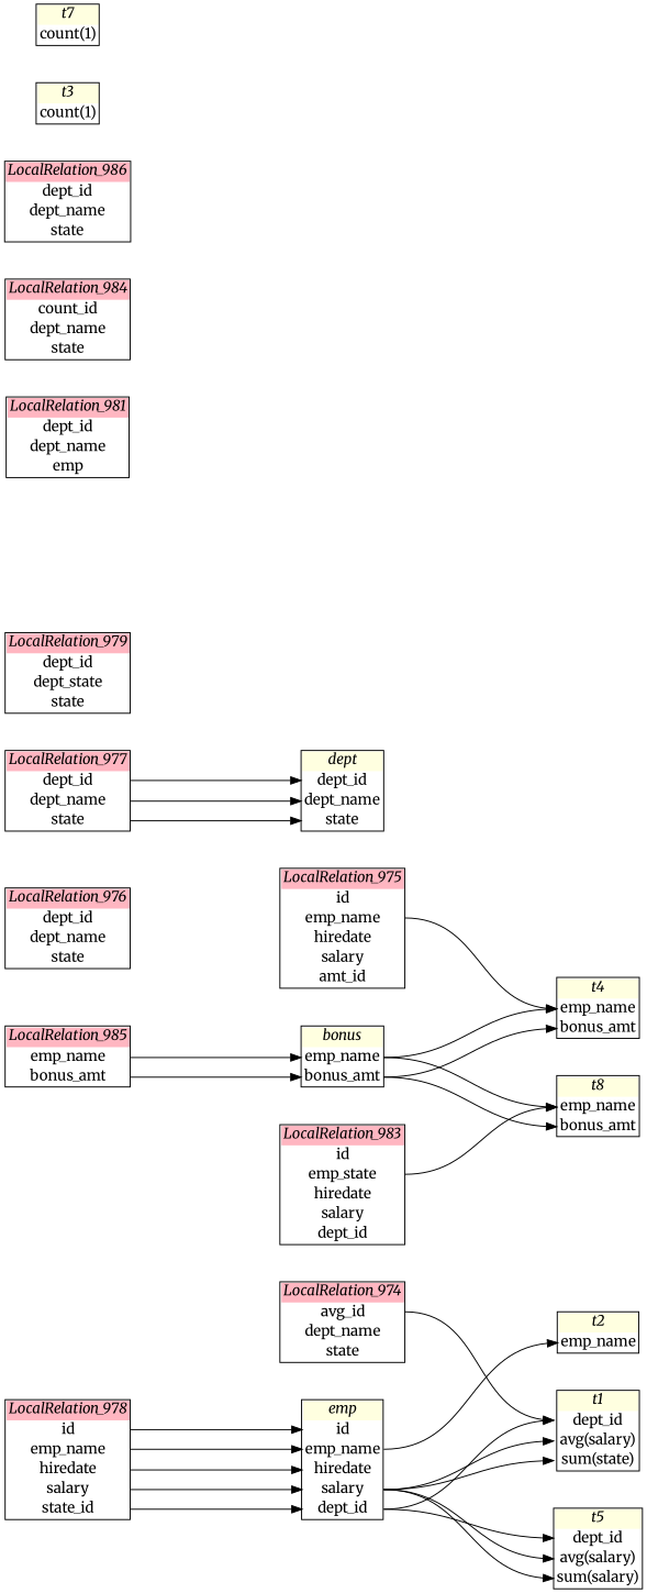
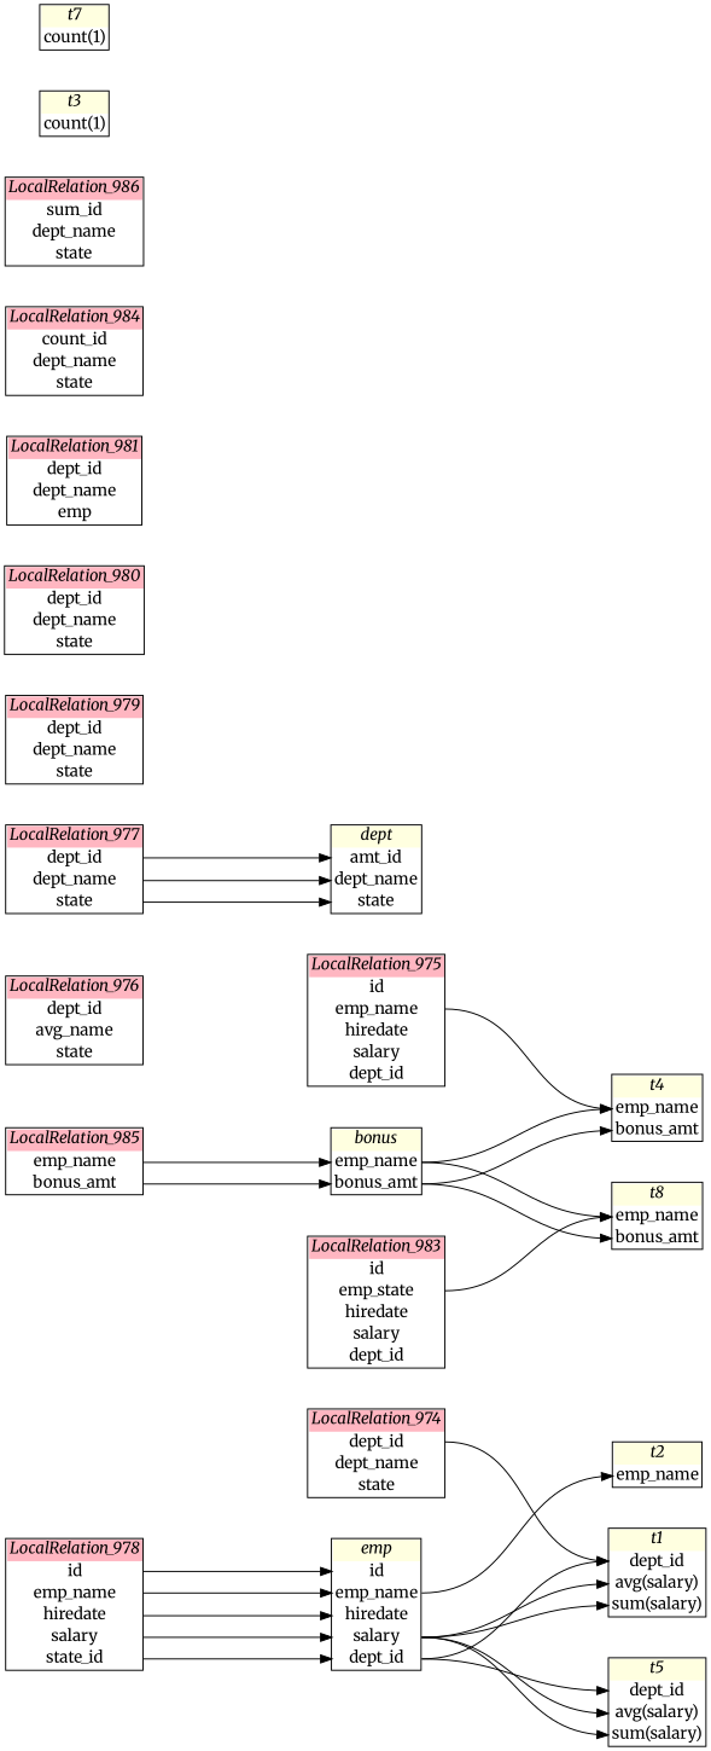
  digraph {
    fontname=Merriweather
    nodesep=0.5
    rankdir=LR
    ranksep=2
    node [fontname=Merriweather shape=plain]
    edge [fontname=Merriweather headport=0 tailport=1]
-   n1 [label=< <table border="1" cellborder="0" cellspacing="0">   <tr><td bgcolor="lightpink"><i>LocalRelation_974</i></td></tr>   <tr><td port="0">avg_id</td></tr> <tr><td port="1">dept_name</td></tr> <tr><td port="2">state</td></tr> </table>>]
-   n2 [label=< <table border="1" cellborder="0" cellspacing="0">   <tr><td bgcolor="lightyellow"><i>t1</i></td></tr>   <tr><td port="0">dept_id</td></tr> <tr><td port="1">avg(salary)</td></tr> <tr><td port="2">sum(state)</td></tr> </table>>]
-   n3 [label=< <table border="1" cellborder="0" cellspacing="0">   <tr><td bgcolor="lightpink"><i>LocalRelation_975</i></td></tr>   <tr><td port="0">id</td></tr> <tr><td port="1">emp_name</td></tr> <tr><td port="2">hiredate</td></tr> <tr><td port="3">salary</td></tr> <tr><td port="4">amt_id</td></tr> </table>>]
+   n1 [label=< <table border="1" cellborder="0" cellspacing="0">   <tr><td bgcolor="lightpink"><i>LocalRelation_974</i></td></tr>   <tr><td port="0">dept_id</td></tr> <tr><td port="1">dept_name</td></tr> <tr><td port="2">state</td></tr> </table>>]
+   n2 [label=< <table border="1" cellborder="0" cellspacing="0">   <tr><td bgcolor="lightyellow"><i>t1</i></td></tr>   <tr><td port="0">dept_id</td></tr> <tr><td port="1">avg(salary)</td></tr> <tr><td port="2">sum(salary)</td></tr> </table>>]
+   n3 [label=< <table border="1" cellborder="0" cellspacing="0">   <tr><td bgcolor="lightpink"><i>LocalRelation_975</i></td></tr>   <tr><td port="0">id</td></tr> <tr><td port="1">emp_name</td></tr> <tr><td port="2">hiredate</td></tr> <tr><td port="3">salary</td></tr> <tr><td port="4">dept_id</td></tr> </table>>]
    n4 [label=< <table border="1" cellborder="0" cellspacing="0">   <tr><td bgcolor="lightyellow"><i>t4</i></td></tr>   <tr><td port="0">emp_name</td></tr> <tr><td port="1">bonus_amt</td></tr> </table>>]
-   n5 [label=< <table border="1" cellborder="0" cellspacing="0">   <tr><td bgcolor="lightpink"><i>LocalRelation_976</i></td></tr>   <tr><td port="0">dept_id</td></tr> <tr><td port="1">dept_name</td></tr> <tr><td port="2">state</td></tr> </table>>]
+   n5 [label=< <table border="1" cellborder="0" cellspacing="0">   <tr><td bgcolor="lightpink"><i>LocalRelation_976</i></td></tr>   <tr><td port="0">dept_id</td></tr> <tr><td port="1">avg_name</td></tr> <tr><td port="2">state</td></tr> </table>>]
    n6 [label=< <table border="1" cellborder="0" cellspacing="0">   <tr><td bgcolor="lightpink"><i>LocalRelation_977</i></td></tr>   <tr><td port="0">dept_id</td></tr> <tr><td port="1">dept_name</td></tr> <tr><td port="2">state</td></tr> </table>>]
-   n7 [label=< <table border="1" cellborder="0" cellspacing="0">   <tr><td bgcolor="lightyellow"><i>dept</i></td></tr>   <tr><td port="0">dept_id</td></tr> <tr><td port="1">dept_name</td></tr> <tr><td port="2">state</td></tr> </table>>]
+   n7 [label=< <table border="1" cellborder="0" cellspacing="0">   <tr><td bgcolor="lightyellow"><i>dept</i></td></tr>   <tr><td port="0">amt_id</td></tr> <tr><td port="1">dept_name</td></tr> <tr><td port="2">state</td></tr> </table>>]
    n8 [label=< <table border="1" cellborder="0" cellspacing="0">   <tr><td bgcolor="lightpink"><i>LocalRelation_978</i></td></tr>   <tr><td port="0">id</td></tr> <tr><td port="1">emp_name</td></tr> <tr><td port="2">hiredate</td></tr> <tr><td port="3">salary</td></tr> <tr><td port="4">state_id</td></tr> </table>>]
    n9 [label=< <table border="1" cellborder="0" cellspacing="0">   <tr><td bgcolor="lightyellow"><i>emp</i></td></tr>   <tr><td port="0">id</td></tr> <tr><td port="1">emp_name</td></tr> <tr><td port="2">hiredate</td></tr> <tr><td port="3">salary</td></tr> <tr><td port="4">dept_id</td></tr> </table>>]
    n10 [label=< <table border="1" cellborder="0" cellspacing="0">   <tr><td bgcolor="lightyellow"><i>t5</i></td></tr>   <tr><td port="0">dept_id</td></tr> <tr><td port="1">avg(salary)</td></tr> <tr><td port="2">sum(salary)</td></tr> </table>>]
    n11 [label=< <table border="1" cellborder="0" cellspacing="0">   <tr><td bgcolor="lightyellow"><i>t2</i></td></tr>   <tr><td port="0">emp_name</td></tr> </table>>]
-   n12 [label=< <table border="1" cellborder="0" cellspacing="0">   <tr><td bgcolor="lightpink"><i>LocalRelation_979</i></td></tr>   <tr><td port="0">dept_id</td></tr> <tr><td port="1">dept_state</td></tr> <tr><td port="2">state</td></tr> </table>>]
+   n12 [label=< <table border="1" cellborder="0" cellspacing="0">   <tr><td bgcolor="lightpink"><i>LocalRelation_979</i></td></tr>   <tr><td port="0">dept_id</td></tr> <tr><td port="1">dept_name</td></tr> <tr><td port="2">state</td></tr> </table>>]
+   n13 [label=< <table border="1" cellborder="0" cellspacing="0">   <tr><td bgcolor="lightpink"><i>LocalRelation_980</i></td></tr>   <tr><td port="0">dept_id</td></tr> <tr><td port="1">dept_name</td></tr> <tr><td port="2">state</td></tr> </table>>]
    n14 [label=< <table border="1" cellborder="0" cellspacing="0">   <tr><td bgcolor="lightpink"><i>LocalRelation_981</i></td></tr>   <tr><td port="0">dept_id</td></tr> <tr><td port="1">dept_name</td></tr> <tr><td port="2">emp</td></tr> </table>>]
    n15 [label=< <table border="1" cellborder="0" cellspacing="0">   <tr><td bgcolor="lightpink"><i>LocalRelation_983</i></td></tr>   <tr><td port="0">id</td></tr> <tr><td port="1">emp_state</td></tr> <tr><td port="2">hiredate</td></tr> <tr><td port="3">salary</td></tr> <tr><td port="4">dept_id</td></tr> </table>>]
    n16 [label=< <table border="1" cellborder="0" cellspacing="0">   <tr><td bgcolor="lightyellow"><i>t8</i></td></tr>   <tr><td port="0">emp_name</td></tr> <tr><td port="1">bonus_amt</td></tr> </table>>]
    n17 [label=< <table border="1" cellborder="0" cellspacing="0">   <tr><td bgcolor="lightpink"><i>LocalRelation_984</i></td></tr>   <tr><td port="0">count_id</td></tr> <tr><td port="1">dept_name</td></tr> <tr><td port="2">state</td></tr> </table>>]
    n18 [label=< <table border="1" cellborder="0" cellspacing="0">   <tr><td bgcolor="lightpink"><i>LocalRelation_985</i></td></tr>   <tr><td port="0">emp_name</td></tr> <tr><td port="1">bonus_amt</td></tr> </table>>]
    n19 [label=< <table border="1" cellborder="0" cellspacing="0">   <tr><td bgcolor="lightyellow"><i>bonus</i></td></tr>   <tr><td port="0">emp_name</td></tr> <tr><td port="1">bonus_amt</td></tr> </table>>]
-   n20 [label=< <table border="1" cellborder="0" cellspacing="0">   <tr><td bgcolor="lightpink"><i>LocalRelation_986</i></td></tr>   <tr><td port="0">dept_id</td></tr> <tr><td port="1">dept_name</td></tr> <tr><td port="2">state</td></tr> </table>>]
+   n20 [label=< <table border="1" cellborder="0" cellspacing="0">   <tr><td bgcolor="lightpink"><i>LocalRelation_986</i></td></tr>   <tr><td port="0">sum_id</td></tr> <tr><td port="1">dept_name</td></tr> <tr><td port="2">state</td></tr> </table>>]
    n21 [label=< <table border="1" cellborder="0" cellspacing="0">   <tr><td bgcolor="lightyellow"><i>t3</i></td></tr>   <tr><td port="0">count(1)</td></tr> </table>>]
    n22 [label=< <table border="1" cellborder="0" cellspacing="0">   <tr><td bgcolor="lightyellow"><i>t7</i></td></tr>   <tr><td port="0">count(1)</td></tr> </table>>]
    n1 -> n2 [tailport=0]
    n3 -> n4
    n6 -> n7 [tailport=0]
    n6 -> n7 [headport=1]
    n6 -> n7 [headport=2 tailport=2]
    n8 -> n9 [tailport=0]
    n8 -> n9 [headport=1]
    n8 -> n9 [headport=2 tailport=2]
    n8 -> n9 [headport=3 tailport=3]
    n8 -> n9 [headport=4 tailport=4]
    n9 -> n2 [headport=1 tailport=3]
    n9 -> n2 [headport=2 tailport=3]
    n9 -> n2 [tailport=4]
    n9 -> n10 [headport=1 tailport=3]
    n9 -> n10 [headport=2 tailport=3]
    n9 -> n10 [tailport=4]
    n9 -> n11
    n15 -> n16
    n18 -> n19 [tailport=0]
    n18 -> n19 [headport=1]
    n19 -> n4 [tailport=0]
    n19 -> n4 [headport=1]
    n19 -> n16 [tailport=0]
    n19 -> n16 [headport=1]
  }
